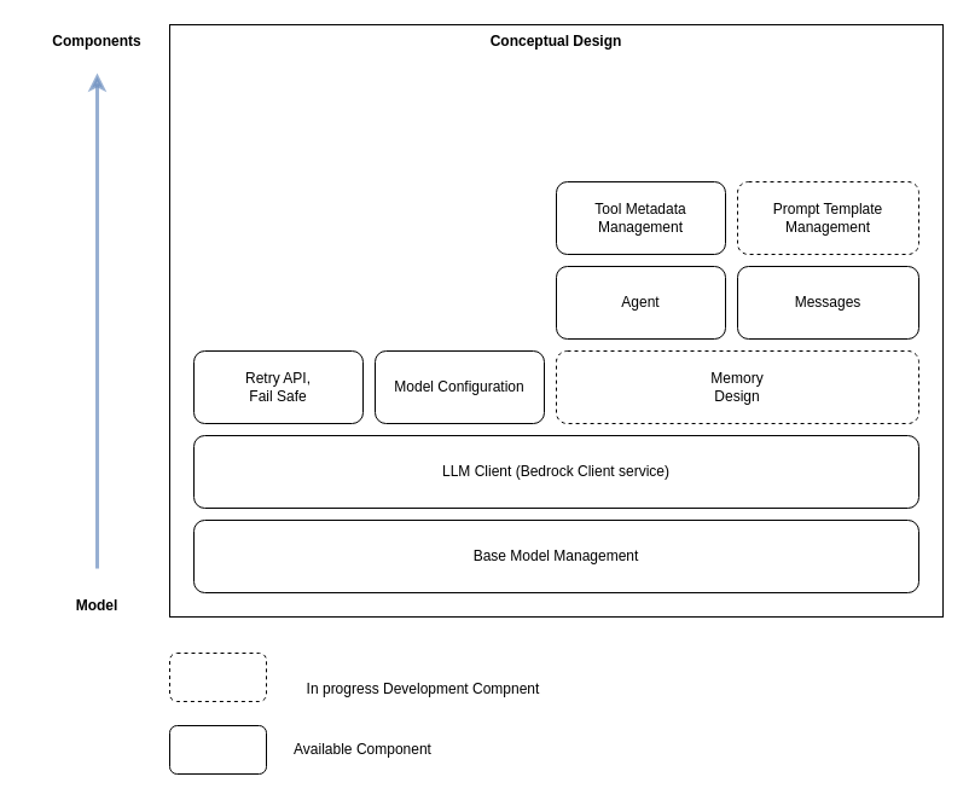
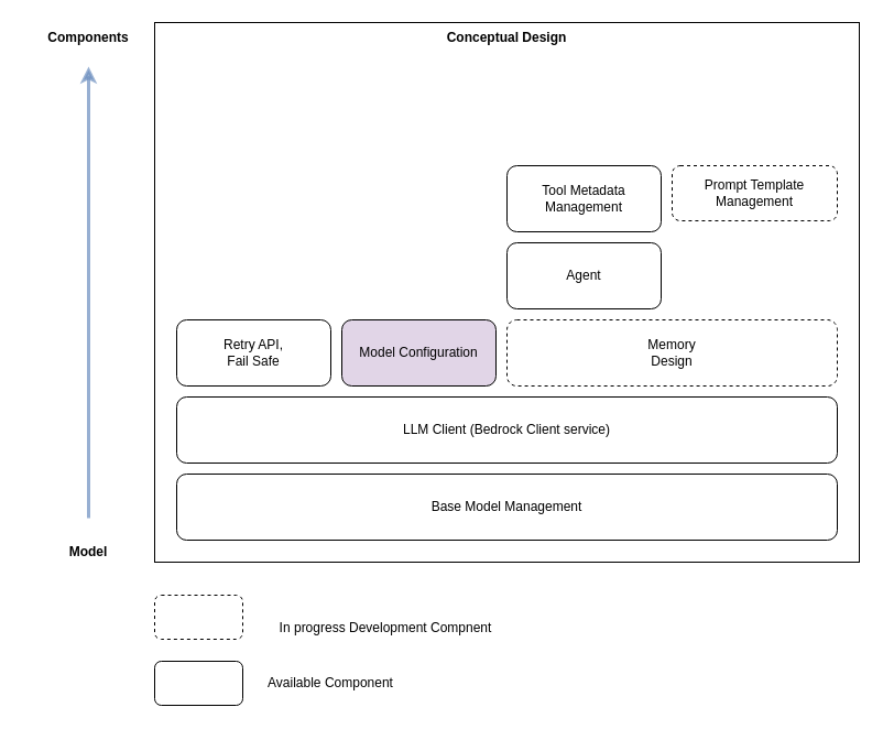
  <mxCell id="0" />
  <mxCell id="1" parent="0" />
  <mxCell id="2" value="&lt;b&gt;Conceptual Design&lt;/b&gt;" style="rounded=0;whiteSpace=wrap;html=1;verticalAlign=top;" vertex="1" parent="1"><mxGeometry x="140" y="20" width="640" height="490" as="geometry" /></mxCell>
  <mxCell id="3" value="Base Model Management" style="rounded=1;whiteSpace=wrap;html=1;" vertex="1" parent="1"><mxGeometry x="160" y="430" width="600" height="60" as="geometry" /></mxCell>
  <mxCell id="4" value="LLM Client (Bedrock Client service)" style="rounded=1;whiteSpace=wrap;html=1;" vertex="1" parent="1"><mxGeometry x="160" y="360" width="600" height="60" as="geometry" /></mxCell>
  <mxCell id="5" value="Agent" style="rounded=1;whiteSpace=wrap;html=1;" vertex="1" parent="1"><mxGeometry x="460" y="220" width="140" height="60" as="geometry" /></mxCell>
- <mxCell id="6" value="Messages" style="rounded=1;whiteSpace=wrap;html=1;" vertex="1" parent="1"><mxGeometry x="610" y="220" width="150" height="60" as="geometry" /></mxCell>
  <mxCell id="7" value="Tool Metadata Management" style="rounded=1;whiteSpace=wrap;html=1;" vertex="1" parent="1"><mxGeometry x="460" y="150" width="140" height="60" as="geometry" /></mxCell>
- <mxCell id="8" value="Prompt Template Management" style="rounded=1;whiteSpace=wrap;html=1;dashed=1;" vertex="1" parent="1"><mxGeometry x="610" y="150" width="150" height="60" as="geometry" /></mxCell>
- <mxCell id="9" value="Model Configuration" style="rounded=1;whiteSpace=wrap;html=1;" vertex="1" parent="1"><mxGeometry x="310" y="290" width="140" height="60" as="geometry" /></mxCell>
+ <mxCell id="8" value="Prompt Template Management" style="rounded=1;whiteSpace=wrap;html=1;dashed=1;" vertex="1" parent="1"><mxGeometry x="610" y="150" width="150" height="50" as="geometry" /></mxCell>
+ <mxCell id="9" value="Model Configuration" style="rounded=1;whiteSpace=wrap;html=1;fillColor=#e1d5e7;" vertex="1" parent="1"><mxGeometry x="310" y="290" width="140" height="60" as="geometry" /></mxCell>
  <mxCell id="10" value="Retry API, &lt;br&gt;Fail Safe" style="rounded=1;whiteSpace=wrap;html=1;" vertex="1" parent="1"><mxGeometry x="160" y="290" width="140" height="60" as="geometry" /></mxCell>
  <mxCell id="11" value="Memory&lt;br&gt;Design" style="rounded=1;whiteSpace=wrap;html=1;dashed=1;" vertex="1" parent="1"><mxGeometry x="460" y="290" width="300" height="60" as="geometry" /></mxCell>
  <mxCell id="12" value="Model" style="text;html=1;strokeColor=none;fillColor=none;align=center;verticalAlign=bottom;whiteSpace=wrap;rounded=0;fontStyle=1" vertex="1" parent="1"><mxGeometry y="470" width="120" height="40" as="geometry" x="20" /></mxCell>
  <mxCell id="13" value="Components" style="text;html=1;strokeColor=none;fillColor=none;align=center;verticalAlign=top;whiteSpace=wrap;rounded=0;fontStyle=1" vertex="1" parent="1"><mxGeometry y="20" width="120" height="40" as="geometry" x="20" /></mxCell>
  <mxCell id="14" value="" style="endArrow=classic;html=1;entryX=0.5;entryY=1;entryDx=0;entryDy=0;strokeWidth=3;fillColor=#dae8fc;strokeColor=#6c8ebf;gradientColor=#7ea6e0;opacity=70;" edge="1" parent="1" source="12" target="13"><mxGeometry width="50" height="50" relative="1" as="geometry"><mxPoint x="410" y="350" as="sourcePoint" /><mxPoint x="460" y="300" as="targetPoint" /></mxGeometry></mxCell>
  <mxCell id="15" value="" style="rounded=1;whiteSpace=wrap;html=1;dashed=1;" vertex="1" parent="1"><mxGeometry x="140" y="540" width="80" height="40" as="geometry" /></mxCell>
  <mxCell id="16" value="" style="rounded=1;whiteSpace=wrap;html=1;" vertex="1" parent="1"><mxGeometry x="140" y="600" width="80" height="40" as="geometry" /></mxCell>
  <mxCell id="17" value="In progress Development Compnent" style="text;html=1;strokeColor=none;fillColor=none;align=center;verticalAlign=middle;whiteSpace=wrap;rounded=0;" vertex="1" parent="1"><mxGeometry x="230" y="555" width="240" height="30" as="geometry" /></mxCell>
  <mxCell id="18" value="Available Component" style="text;html=1;strokeColor=none;fillColor=none;align=center;verticalAlign=middle;whiteSpace=wrap;rounded=0;" vertex="1" parent="1"><mxGeometry x="220" y="605" width="160" height="30" as="geometry" /></mxCell>
